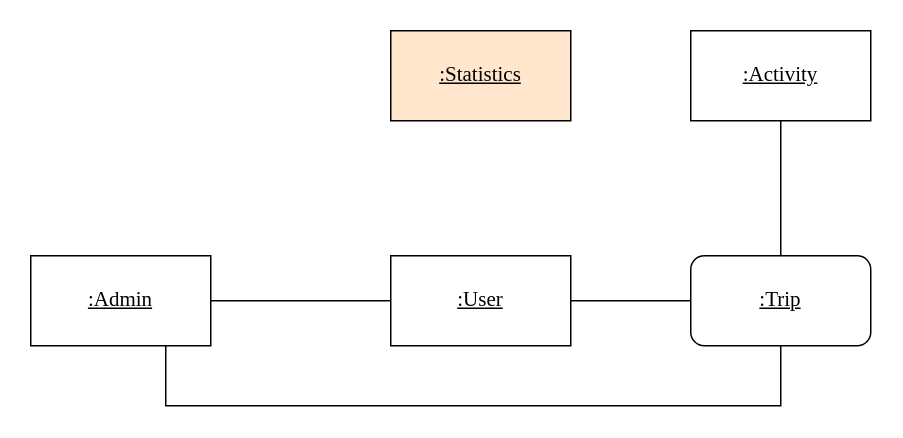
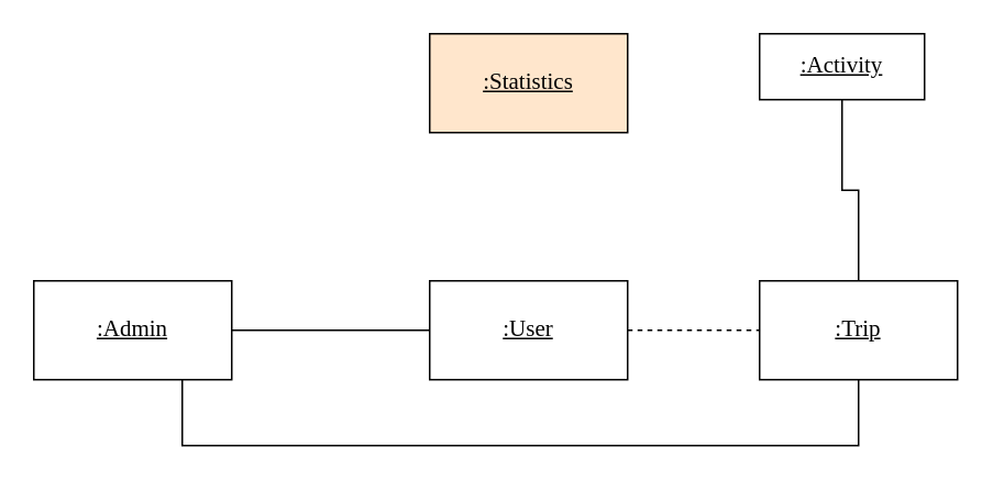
  <mxCell id="0" />
  <mxCell id="1" parent="0" />
  <mxCell id="2" style="edgeStyle=orthogonalEdgeStyle;rounded=0;orthogonalLoop=1;jettySize=auto;html=1;endArrow=none;endFill=0;" parent="1" source="10" target="9" edge="1"><mxGeometry relative="1" as="geometry"><mxPoint x="270" y="40" as="targetPoint" /></mxGeometry></mxCell>
  <mxCell id="3" value=":Statistics" style="rounded=0;whiteSpace=wrap;html=1;fontStyle=4;fontSize=14;fontFamily=Times New Roman;fillColor=#ffe6cc;" parent="1" vertex="1"><mxGeometry x="260" y="20" width="120" height="60" as="geometry" /></mxCell>
  <mxCell id="4" style="edgeStyle=orthogonalEdgeStyle;rounded=0;orthogonalLoop=1;jettySize=auto;html=1;entryX=0;entryY=0.5;entryDx=0;entryDy=0;endArrow=none;endFill=0;" parent="1" source="5" target="8" edge="1"><mxGeometry relative="1" as="geometry" /></mxCell>
  <mxCell id="5" value=":Admin" style="rounded=0;whiteSpace=wrap;html=1;fontStyle=4;fontSize=14;fontFamily=Times New Roman;" parent="1" vertex="1"><mxGeometry x="20" y="170" width="120" height="60" as="geometry" /></mxCell>
  <mxCell id="6" style="edgeStyle=orthogonalEdgeStyle;rounded=0;orthogonalLoop=1;jettySize=auto;html=1;endArrow=none;endFill=0;" parent="1" source="9" target="5" edge="1"><mxGeometry relative="1" as="geometry"><mxPoint x="210" y="70" as="sourcePoint" /><Array as="points"><mxPoint x="520" y="270" /><mxPoint x="110" y="270" /></Array></mxGeometry></mxCell>
- <mxCell id="7" style="edgeStyle=orthogonalEdgeStyle;rounded=0;orthogonalLoop=1;jettySize=auto;html=1;entryX=0;entryY=0.5;entryDx=0;entryDy=0;endArrow=none;endFill=0;" parent="1" source="8" target="9" edge="1"><mxGeometry relative="1" as="geometry" /></mxCell>
+ <mxCell id="7" style="edgeStyle=orthogonalEdgeStyle;rounded=0;orthogonalLoop=1;jettySize=auto;html=1;entryX=0;entryY=0.5;entryDx=0;entryDy=0;endArrow=none;endFill=0;dashed=1;" parent="1" source="8" target="9" edge="1"><mxGeometry relative="1" as="geometry" /></mxCell>
  <mxCell id="8" value=":User" style="rounded=0;whiteSpace=wrap;html=1;fontStyle=4;fontSize=14;fontFamily=Times New Roman;" parent="1" vertex="1"><mxGeometry x="260" y="170" width="120" height="60" as="geometry" /></mxCell>
- <mxCell id="9" value="&lt;span style=&quot;font-size: 14px;&quot;&gt;:Trip&lt;/span&gt;" style="whiteSpace=wrap;html=1;fontStyle=4;fontSize=14;fontFamily=Times New Roman;rounded=1;" parent="1" vertex="1"><mxGeometry x="460" y="170" width="120" height="60" as="geometry" /></mxCell>
- <mxCell id="10" value="&lt;span style=&quot;font-size: 14px;&quot;&gt;:Activity&lt;/span&gt;" style="rounded=0;whiteSpace=wrap;html=1;fontStyle=4;fontSize=14;fontFamily=Times New Roman;" vertex="1" parent="1"><mxGeometry x="460" y="20" width="120" height="60" as="geometry" /></mxCell>
+ <mxCell id="9" value="&lt;span style=&quot;font-size: 14px;&quot;&gt;:Trip&lt;/span&gt;" style="rounded=0;whiteSpace=wrap;html=1;fontStyle=4;fontSize=14;fontFamily=Times New Roman;" parent="1" vertex="1"><mxGeometry x="460" y="170" width="120" height="60" as="geometry" /></mxCell>
+ <mxCell id="10" value="&lt;span style=&quot;font-size: 14px;&quot;&gt;:Activity&lt;/span&gt;" style="rounded=0;whiteSpace=wrap;html=1;fontStyle=4;fontSize=14;fontFamily=Times New Roman;" vertex="1" parent="1"><mxGeometry x="460" y="20" width="100" height="40" as="geometry" /></mxCell>
